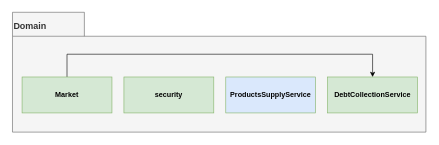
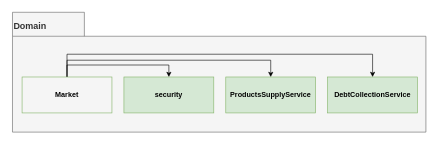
  <mxCell id="0" />
  <mxCell id="1" parent="0" />
  <mxCell id="2" value="&lt;font style=&quot;font-size: 15px ; line-height: 0.5&quot;&gt;Domain&lt;/font&gt;" style="shape=folder;fontStyle=1;spacingTop=10;tabWidth=120;tabHeight=40;tabPosition=left;html=1;align=left;verticalAlign=top;fillColor=#f5f5f5;fontColor=#333333;strokeColor=#666666;" parent="1" vertex="1"><mxGeometry x="20" y="20" width="690" height="200" as="geometry" /></mxCell>
  <mxCell id="3" value="&lt;span style=&quot;font-weight: 700&quot;&gt;DebtCollectionService&lt;/span&gt;" style="rounded=0;whiteSpace=wrap;html=1;fillColor=#d5e8d4;strokeColor=#82b366;" parent="1" vertex="1"><mxGeometry x="546" y="128" width="150" height="60" as="geometry" /></mxCell>
- <mxCell id="4" value="&lt;span style=&quot;font-weight: 700&quot;&gt;ProductsSupplyService&lt;/span&gt;" style="rounded=0;whiteSpace=wrap;html=1;fillColor=#dae8fc;strokeColor=#82b366;" parent="1" vertex="1"><mxGeometry x="376" y="128" width="150" height="60" as="geometry" /></mxCell>
+ <mxCell id="4" value="&lt;span style=&quot;font-weight: 700&quot;&gt;ProductsSupplyService&lt;/span&gt;" style="rounded=0;whiteSpace=wrap;html=1;fillColor=#d5e8d4;strokeColor=#82b366;" parent="1" vertex="1"><mxGeometry x="376" y="128" width="150" height="60" as="geometry" /></mxCell>
  <mxCell id="5" value="&lt;b&gt;security&lt;/b&gt;" style="rounded=0;whiteSpace=wrap;html=1;fillColor=#d5e8d4;strokeColor=#82b366;" parent="1" vertex="1"><mxGeometry x="206" y="128" width="150" height="60" as="geometry" /></mxCell>
+ <mxCell id="6" style="edgeStyle=orthogonalEdgeStyle;rounded=0;orthogonalLoop=1;jettySize=auto;html=1;exitX=0.5;exitY=0;exitDx=0;exitDy=0;entryX=0.5;entryY=0;entryDx=0;entryDy=0;fontSize=15;" parent="1" source="9" target="5" edge="1"><mxGeometry relative="1" as="geometry" /></mxCell>
+ <mxCell id="7" style="edgeStyle=orthogonalEdgeStyle;rounded=0;orthogonalLoop=1;jettySize=auto;html=1;entryX=0.5;entryY=0;entryDx=0;entryDy=0;fontSize=15;exitX=0.5;exitY=0;exitDx=0;exitDy=0;" parent="1" source="9" target="4" edge="1"><mxGeometry relative="1" as="geometry"><Array as="points"><mxPoint x="111" y="100" /><mxPoint x="451" y="100" /></Array></mxGeometry></mxCell>
  <mxCell id="8" style="edgeStyle=orthogonalEdgeStyle;rounded=0;orthogonalLoop=1;jettySize=auto;html=1;entryX=0.5;entryY=0;entryDx=0;entryDy=0;fontSize=15;exitX=0.5;exitY=0;exitDx=0;exitDy=0;" parent="1" source="9" target="3" edge="1"><mxGeometry relative="1" as="geometry"><Array as="points"><mxPoint x="111" y="90" /><mxPoint x="621" y="90" /></Array></mxGeometry></mxCell>
- <mxCell id="9" value="&lt;b&gt;Market&lt;/b&gt;" style="rounded=0;whiteSpace=wrap;html=1;fillColor=#d5e8d4;strokeColor=#82b366;" parent="1" vertex="1"><mxGeometry x="36" y="128" width="150" height="60" as="geometry" /></mxCell>
+ <mxCell id="9" value="&lt;b&gt;Market&lt;/b&gt;" style="rounded=0;whiteSpace=wrap;html=1;fillColor=#f5f5f5;strokeColor=#82b366;" parent="1" vertex="1"><mxGeometry x="36" y="128" width="150" height="60" as="geometry" /></mxCell>
